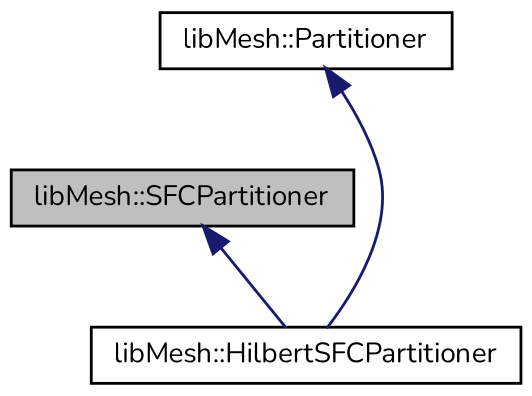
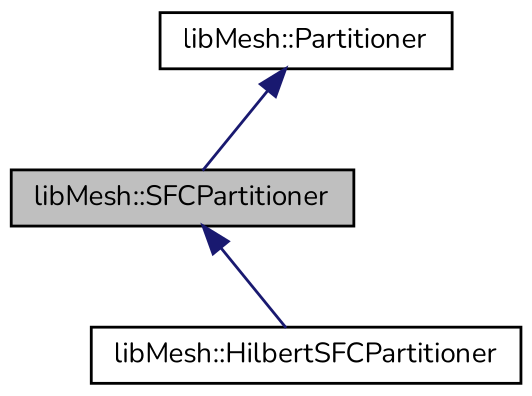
  digraph {
    fontname=Nunito
    node [color=black fillcolor=white fontname=Nunito fontsize=10 shape=record style=filled]
    edge [color=midnightblue dir=back fontname=Nunito fontsize=10 labelfontname=Helvetica labelfontsize=10 style=solid]
    n1 [fillcolor=grey75 fontcolor=black height=0.2 label="libMesh::SFCPartitioner" width=0.4]
    n2 [height=0.2 label="libMesh::HilbertSFCPartitioner" width=0.4]
    n3 [height=0.2 label="libMesh::Partitioner" width=0.4]
    n1 -> n2
-   n3 -> n2
+   n3 -> n1
  }
